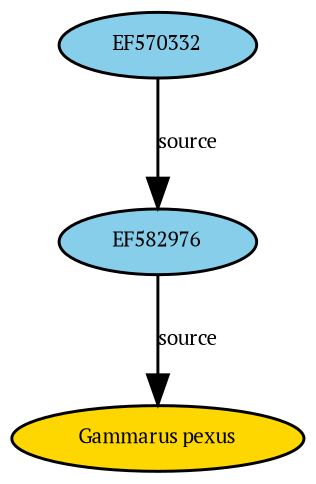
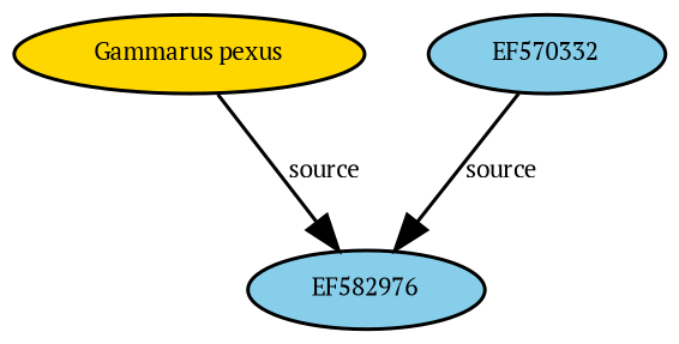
  digraph {
    fontname="PT Serif"
    node [fillcolor=skyblue fontname="PT Serif" fontsize=7 style=filled]
    edge [color=black fontname="PT Serif" fontsize=7]
    n1 [fillcolor=gold height=0.27433100247 label="Gammarus pexus" width=0.27433100247]
    n2 [height=0.27433100247 label=EF570332 width=0.27433100247]
    n3 [height=0.27433100247 label=EF582976 width=0.27433100247]
    n2 -> n3 [label=source]
-   n3 -> n1 [label=source]
+   n1 -> n3 [label=source]
  }
